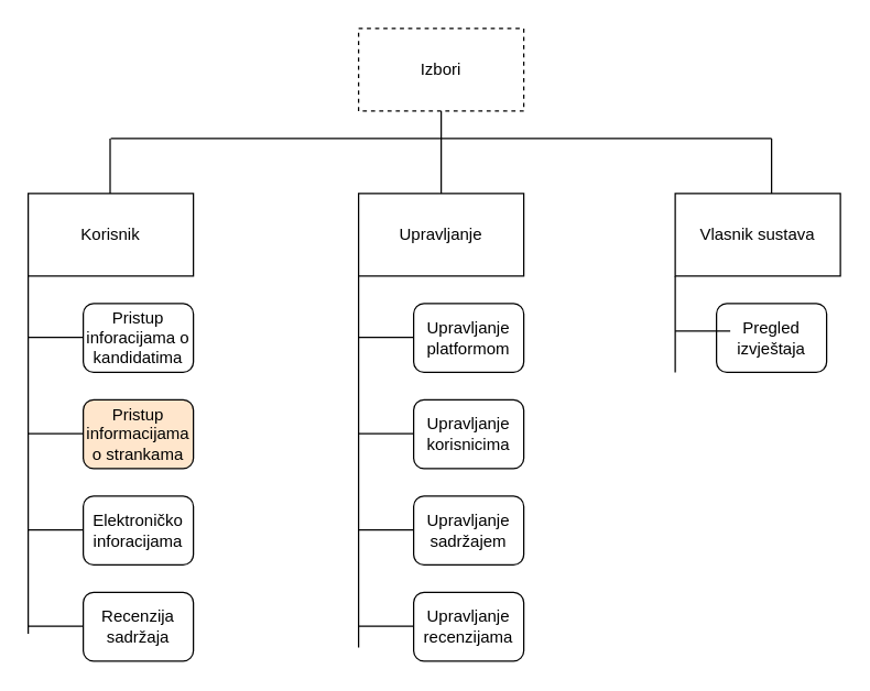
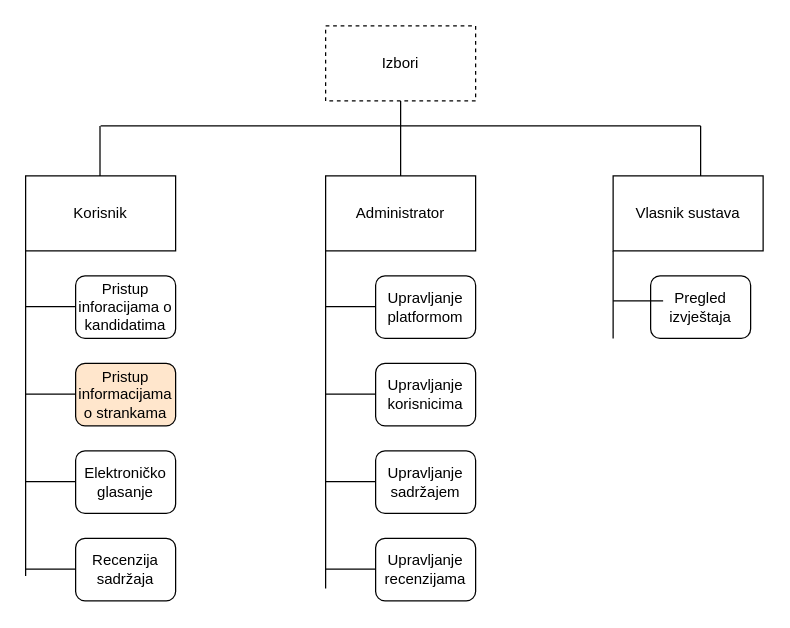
  <mxCell id="0" />
  <mxCell id="1" parent="0" />
  <mxCell id="2" value="Izbori" style="rounded=0;whiteSpace=wrap;html=1;dashed=1;" parent="1" vertex="1"><mxGeometry x="260" y="20" width="120" height="60" as="geometry" /></mxCell>
  <mxCell id="3" value="" style="endArrow=none;html=1;rounded=0;" parent="1" edge="1"><mxGeometry width="50" height="50" relative="1" as="geometry"><mxPoint x="80" y="100" as="sourcePoint" /><mxPoint x="560" y="100" as="targetPoint" /></mxGeometry></mxCell>
  <mxCell id="4" value="" style="endArrow=none;html=1;rounded=0;" parent="1" target="5" edge="1"><mxGeometry width="50" height="50" relative="1" as="geometry"><mxPoint x="330" y="170" as="sourcePoint" /><mxPoint x="330" y="110" as="targetPoint" /></mxGeometry></mxCell>
- <mxCell id="5" value="Upravljanje" style="rounded=0;whiteSpace=wrap;html=1;" parent="1" vertex="1"><mxGeometry x="260" y="140" width="120" height="60" as="geometry" /></mxCell>
+ <mxCell id="5" value="Administrator" style="rounded=0;whiteSpace=wrap;html=1;" parent="1" vertex="1"><mxGeometry x="260" y="140" width="120" height="60" as="geometry" /></mxCell>
  <mxCell id="6" value="" style="endArrow=none;html=1;rounded=0;" parent="1" edge="1"><mxGeometry width="50" height="50" relative="1" as="geometry"><mxPoint x="320" y="140" as="sourcePoint" /><mxPoint x="320" y="100" as="targetPoint" /></mxGeometry></mxCell>
  <mxCell id="7" value="Vlasnik sustava" style="rounded=0;whiteSpace=wrap;html=1;" parent="1" vertex="1"><mxGeometry x="490" y="140" width="120" height="60" as="geometry" /></mxCell>
  <mxCell id="8" value="" style="endArrow=none;html=1;rounded=0;" parent="1" edge="1"><mxGeometry width="50" height="50" relative="1" as="geometry"><mxPoint x="560" y="140" as="sourcePoint" /><mxPoint x="560" y="100" as="targetPoint" /></mxGeometry></mxCell>
  <mxCell id="9" value="" style="endArrow=none;html=1;rounded=0;" parent="1" target="10" edge="1"><mxGeometry width="50" height="50" relative="1" as="geometry"><mxPoint x="99.5" y="170" as="sourcePoint" /><mxPoint x="99.5" y="110" as="targetPoint" /></mxGeometry></mxCell>
  <mxCell id="10" value="Korisnik" style="whiteSpace=wrap;html=1;" parent="1" vertex="1"><mxGeometry x="20" y="140" width="120" height="60" as="geometry" /></mxCell>
  <mxCell id="11" value="" style="endArrow=none;html=1;rounded=0;" parent="1" edge="1"><mxGeometry width="50" height="50" relative="1" as="geometry"><mxPoint x="79.5" y="140" as="sourcePoint" /><mxPoint x="79.5" y="110" as="targetPoint" /><Array as="points"><mxPoint x="79.5" y="100" /></Array></mxGeometry></mxCell>
  <mxCell id="12" value="" style="endArrow=none;html=1;rounded=0;entryX=0.5;entryY=1;entryDx=0;entryDy=0;" parent="1" target="2" edge="1"><mxGeometry width="50" height="50" relative="1" as="geometry"><mxPoint x="320" y="100" as="sourcePoint" /><mxPoint x="380" y="80" as="targetPoint" /></mxGeometry></mxCell>
  <mxCell id="13" value="" style="endArrow=none;html=1;rounded=0;" parent="1" edge="1"><mxGeometry width="50" height="50" relative="1" as="geometry"><mxPoint x="20" y="460" as="sourcePoint" /><mxPoint x="20" y="210" as="targetPoint" /><Array as="points"><mxPoint x="20" y="200" /></Array></mxGeometry></mxCell>
  <mxCell id="14" value="Pristup informacijama o strankama" style="rounded=1;whiteSpace=wrap;html=1;fillColor=#ffe6cc;" parent="1" vertex="1"><mxGeometry x="60" y="290" width="80" height="50" as="geometry" /></mxCell>
- <mxCell id="15" value="Elektroničko inforacijama" style="rounded=1;whiteSpace=wrap;html=1;" parent="1" vertex="1"><mxGeometry x="60" y="360" width="80" height="50" as="geometry" /></mxCell>
+ <mxCell id="15" value="Elektroničko glasanje" style="rounded=1;whiteSpace=wrap;html=1;" parent="1" vertex="1"><mxGeometry x="60" y="360" width="80" height="50" as="geometry" /></mxCell>
  <mxCell id="16" value="Recenzija sadržaja" style="rounded=1;whiteSpace=wrap;html=1;" parent="1" vertex="1"><mxGeometry x="60" y="430" width="80" height="50" as="geometry" /></mxCell>
  <mxCell id="17" value="" style="endArrow=none;html=1;rounded=0;" parent="1" edge="1"><mxGeometry width="50" height="50" relative="1" as="geometry"><mxPoint x="260" y="470" as="sourcePoint" /><mxPoint x="260" y="210" as="targetPoint" /><Array as="points"><mxPoint x="260" y="200" /></Array></mxGeometry></mxCell>
  <mxCell id="18" value="Upravljanje korisnicima" style="rounded=1;whiteSpace=wrap;html=1;" parent="1" vertex="1"><mxGeometry x="300" y="290" width="80" height="50" as="geometry" /></mxCell>
  <mxCell id="19" value="Upravljanje sadržajem" style="rounded=1;whiteSpace=wrap;html=1;" parent="1" vertex="1"><mxGeometry x="300" y="360" width="80" height="50" as="geometry" /></mxCell>
  <mxCell id="20" value="Upravljanje recenzijama" style="rounded=1;whiteSpace=wrap;html=1;" parent="1" vertex="1"><mxGeometry x="300" y="430" width="80" height="50" as="geometry" /></mxCell>
  <mxCell id="21" value="" style="endArrow=none;html=1;rounded=0;" parent="1" edge="1"><mxGeometry width="50" height="50" relative="1" as="geometry"><mxPoint x="490" y="270" as="sourcePoint" /><mxPoint x="490" y="210" as="targetPoint" /><Array as="points"><mxPoint x="490" y="200" /></Array></mxGeometry></mxCell>
  <mxCell id="22" value="Pristup inforacijama o kandidatima" style="rounded=1;whiteSpace=wrap;html=1;" parent="1" vertex="1"><mxGeometry x="60" y="220" width="80" height="50" as="geometry" /></mxCell>
  <mxCell id="23" value="Upravljanje platformom" style="rounded=1;whiteSpace=wrap;html=1;" parent="1" vertex="1"><mxGeometry x="300" y="220" width="80" height="50" as="geometry" /></mxCell>
  <mxCell id="24" value="" style="endArrow=none;html=1;rounded=0;" parent="1" edge="1"><mxGeometry width="50" height="50" relative="1" as="geometry"><mxPoint x="20" y="244.5" as="sourcePoint" /><mxPoint x="60" y="244.5" as="targetPoint" /></mxGeometry></mxCell>
  <mxCell id="25" value="" style="endArrow=none;html=1;rounded=0;" parent="1" edge="1"><mxGeometry width="50" height="50" relative="1" as="geometry"><mxPoint x="260" y="244.5" as="sourcePoint" /><mxPoint x="300" y="244.5" as="targetPoint" /></mxGeometry></mxCell>
  <mxCell id="26" value="" style="endArrow=none;html=1;rounded=0;" parent="1" edge="1" source="34"><mxGeometry width="50" height="50" relative="1" as="geometry"><mxPoint x="520" y="244.5" as="sourcePoint" /><mxPoint x="560" y="244.5" as="targetPoint" /></mxGeometry></mxCell>
  <mxCell id="27" value="" style="endArrow=none;html=1;rounded=0;" parent="1" edge="1"><mxGeometry width="50" height="50" relative="1" as="geometry"><mxPoint x="20" y="314.5" as="sourcePoint" /><mxPoint x="60" y="314.5" as="targetPoint" /></mxGeometry></mxCell>
  <mxCell id="28" value="" style="endArrow=none;html=1;rounded=0;" parent="1" edge="1"><mxGeometry width="50" height="50" relative="1" as="geometry"><mxPoint x="20" y="454.5" as="sourcePoint" /><mxPoint x="60" y="454.5" as="targetPoint" /></mxGeometry></mxCell>
  <mxCell id="29" value="" style="endArrow=none;html=1;rounded=0;" parent="1" edge="1"><mxGeometry width="50" height="50" relative="1" as="geometry"><mxPoint x="20" y="384.5" as="sourcePoint" /><mxPoint x="60" y="384.5" as="targetPoint" /></mxGeometry></mxCell>
  <mxCell id="30" value="" style="endArrow=none;html=1;rounded=0;" parent="1" edge="1"><mxGeometry width="50" height="50" relative="1" as="geometry"><mxPoint x="260" y="314.5" as="sourcePoint" /><mxPoint x="300" y="314.5" as="targetPoint" /></mxGeometry></mxCell>
  <mxCell id="31" value="" style="endArrow=none;html=1;rounded=0;" parent="1" edge="1"><mxGeometry width="50" height="50" relative="1" as="geometry"><mxPoint x="260" y="384.5" as="sourcePoint" /><mxPoint x="300" y="384.5" as="targetPoint" /></mxGeometry></mxCell>
  <mxCell id="32" value="" style="endArrow=none;html=1;rounded=0;" parent="1" edge="1"><mxGeometry width="50" height="50" relative="1" as="geometry"><mxPoint x="260" y="454.5" as="sourcePoint" /><mxPoint x="300" y="454.5" as="targetPoint" /></mxGeometry></mxCell>
  <mxCell id="33" value="" style="endArrow=none;html=1;rounded=0;" edge="1" parent="1" target="34"><mxGeometry width="50" height="50" relative="1" as="geometry"><mxPoint x="520" y="244.5" as="sourcePoint" /><mxPoint x="560" y="244.5" as="targetPoint" /></mxGeometry></mxCell>
  <mxCell id="34" value="Pregled izvještaja" style="rounded=1;whiteSpace=wrap;html=1;" parent="1" vertex="1"><mxGeometry x="520" y="220" width="80" height="50" as="geometry" /></mxCell>
  <mxCell id="35" value="" style="endArrow=none;html=1;rounded=0;entryX=0.125;entryY=0.4;entryDx=0;entryDy=0;entryPerimeter=0;" edge="1" parent="1" target="34"><mxGeometry width="50" height="50" relative="1" as="geometry"><mxPoint x="490" y="240" as="sourcePoint" /><mxPoint x="380" y="230" as="targetPoint" /></mxGeometry></mxCell>
